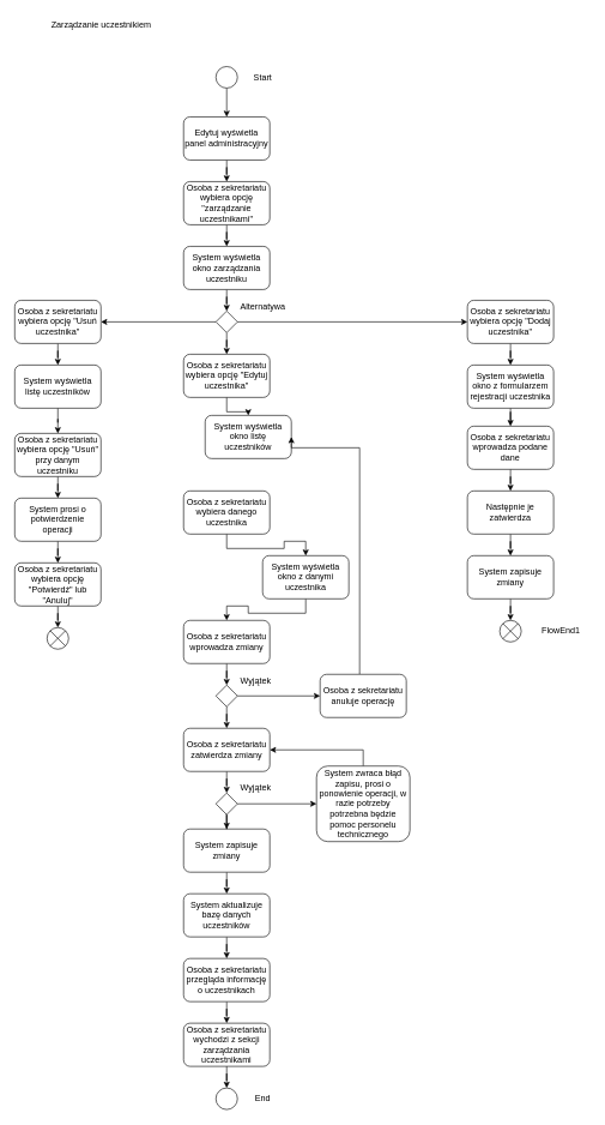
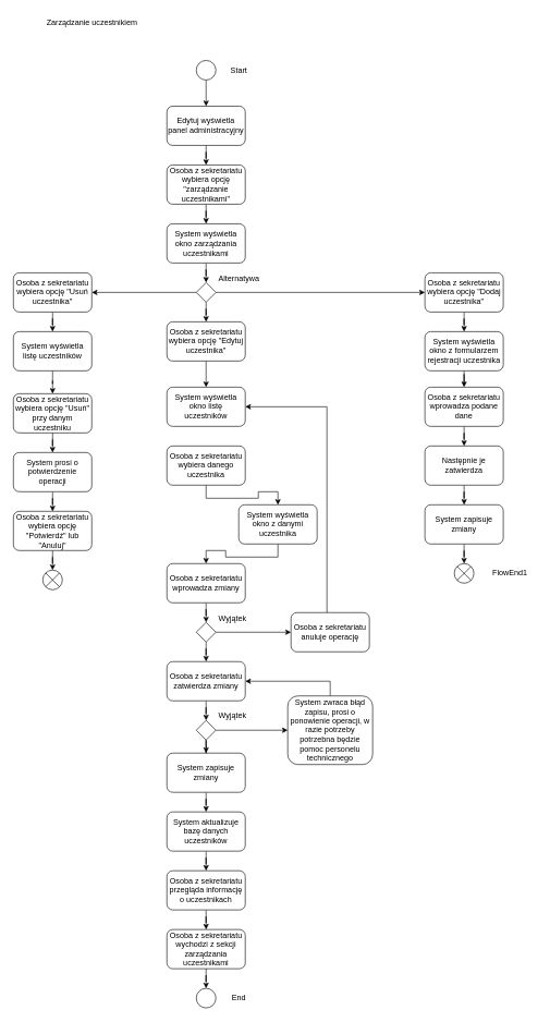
  <mxCell id="0" />
  <mxCell id="1" parent="0" />
  <mxCell id="2" value="Zarządzanie uczestnikiem" style="text;html=1;align=center;verticalAlign=middle;resizable=0;points=[];autosize=1;strokeColor=none;fillColor=none;" vertex="1" parent="1"><mxGeometry x="60" y="20" width="160" height="30" as="geometry" /></mxCell>
  <mxCell id="3" value="" style="edgeStyle=orthogonalEdgeStyle;rounded=0;orthogonalLoop=1;jettySize=auto;html=1;" edge="1" parent="1" source="4" target="11"><mxGeometry relative="1" as="geometry" /></mxCell>
  <mxCell id="4" value="Edytuj wyświetla panel administracyjny" style="rounded=1;whiteSpace=wrap;html=1;" vertex="1" parent="1"><mxGeometry x="255" y="162" width="120" height="60" as="geometry" /></mxCell>
  <mxCell id="5" value="" style="edgeStyle=orthogonalEdgeStyle;rounded=0;orthogonalLoop=1;jettySize=auto;html=1;" edge="1" parent="1" source="6" target="4"><mxGeometry relative="1" as="geometry" /></mxCell>
  <mxCell id="6" value="" style="ellipse;whiteSpace=wrap;html=1;aspect=fixed;" vertex="1" parent="1"><mxGeometry x="300" y="92" width="30" height="30" as="geometry" /></mxCell>
  <mxCell id="7" value="Start" style="text;html=1;align=center;verticalAlign=middle;resizable=0;points=[];autosize=1;strokeColor=none;fillColor=none;" vertex="1" parent="1"><mxGeometry x="340" y="92" width="50" height="30" as="geometry" /></mxCell>
  <mxCell id="8" value="" style="edgeStyle=orthogonalEdgeStyle;rounded=0;orthogonalLoop=1;jettySize=auto;html=1;" edge="1" parent="1" source="9" target="15"><mxGeometry relative="1" as="geometry" /></mxCell>
- <mxCell id="9" value="System wyświetla okno zarządzania uczestniku" style="rounded=1;whiteSpace=wrap;html=1;" vertex="1" parent="1"><mxGeometry x="255" y="342" width="120" height="60" as="geometry" /></mxCell>
+ <mxCell id="9" value="System wyświetla okno zarządzania uczestnikami" style="rounded=1;whiteSpace=wrap;html=1;" vertex="1" parent="1"><mxGeometry x="255" y="342" width="120" height="60" as="geometry" /></mxCell>
  <mxCell id="10" value="" style="edgeStyle=orthogonalEdgeStyle;rounded=0;orthogonalLoop=1;jettySize=auto;html=1;" edge="1" parent="1" source="11" target="9"><mxGeometry relative="1" as="geometry" /></mxCell>
  <mxCell id="11" value="Osoba z sekretariatu wybiera opcję &quot;zarządzanie uczestnikami&quot;" style="rounded=1;whiteSpace=wrap;html=1;" vertex="1" parent="1"><mxGeometry x="255" y="252" width="120" height="60" as="geometry" /></mxCell>
  <mxCell id="12" value="" style="edgeStyle=orthogonalEdgeStyle;rounded=0;orthogonalLoop=1;jettySize=auto;html=1;" edge="1" parent="1" source="15" target="18"><mxGeometry relative="1" as="geometry" /></mxCell>
  <mxCell id="13" style="edgeStyle=orthogonalEdgeStyle;rounded=0;orthogonalLoop=1;jettySize=auto;html=1;entryX=0;entryY=0.5;entryDx=0;entryDy=0;" edge="1" parent="1" source="15" target="51"><mxGeometry relative="1" as="geometry" /></mxCell>
  <mxCell id="14" style="edgeStyle=orthogonalEdgeStyle;rounded=0;orthogonalLoop=1;jettySize=auto;html=1;" edge="1" parent="1" source="15" target="63"><mxGeometry relative="1" as="geometry" /></mxCell>
  <mxCell id="15" value="" style="rhombus;whiteSpace=wrap;html=1;" vertex="1" parent="1"><mxGeometry x="300" y="432" width="30" height="30" as="geometry" /></mxCell>
  <mxCell id="16" value="Alternatywa" style="text;html=1;align=center;verticalAlign=middle;resizable=0;points=[];autosize=1;strokeColor=none;fillColor=none;" vertex="1" parent="1"><mxGeometry x="320" y="412" width="90" height="30" as="geometry" /></mxCell>
  <mxCell id="17" value="" style="edgeStyle=orthogonalEdgeStyle;rounded=0;orthogonalLoop=1;jettySize=auto;html=1;" edge="1" parent="1" source="18" target="19"><mxGeometry relative="1" as="geometry" /></mxCell>
  <mxCell id="18" value="Osoba z sekretariatu wybiera opcję &quot;Edytuj uczestnika&quot;" style="rounded=1;whiteSpace=wrap;html=1;" vertex="1" parent="1"><mxGeometry x="255" y="492" width="120" height="60" as="geometry" /></mxCell>
- <mxCell id="19" value="System wyświetla okno listę uczestników" style="rounded=1;whiteSpace=wrap;html=1;" vertex="1" parent="1"><mxGeometry x="285" y="577" width="120" height="60" as="geometry" /></mxCell>
+ <mxCell id="19" value="System wyświetla okno listę uczestników" style="rounded=1;whiteSpace=wrap;html=1;" vertex="1" parent="1"><mxGeometry x="255" y="592" width="120" height="60" as="geometry" /></mxCell>
  <mxCell id="20" value="" style="edgeStyle=orthogonalEdgeStyle;rounded=0;orthogonalLoop=1;jettySize=auto;html=1;" edge="1" parent="1" source="21" target="38"><mxGeometry relative="1" as="geometry" /></mxCell>
  <mxCell id="21" value="Osoba z sekretariatu zatwierdza zmiany" style="rounded=1;whiteSpace=wrap;html=1;" vertex="1" parent="1"><mxGeometry x="255" y="1012" width="120" height="60" as="geometry" /></mxCell>
  <mxCell id="22" value="" style="edgeStyle=orthogonalEdgeStyle;rounded=0;orthogonalLoop=1;jettySize=auto;html=1;" edge="1" parent="1" source="23" target="27"><mxGeometry relative="1" as="geometry" /></mxCell>
  <mxCell id="23" value="Osoba z sekretariatu wybiera danego uczestnika" style="rounded=1;whiteSpace=wrap;html=1;" vertex="1" parent="1"><mxGeometry x="255" y="682" width="120" height="60" as="geometry" /></mxCell>
  <mxCell id="24" value="" style="edgeStyle=orthogonalEdgeStyle;rounded=0;orthogonalLoop=1;jettySize=auto;html=1;" edge="1" parent="1" source="25" target="30"><mxGeometry relative="1" as="geometry" /></mxCell>
  <mxCell id="25" value="Osoba z sekretariatu wprowadza zmiany" style="rounded=1;whiteSpace=wrap;html=1;" vertex="1" parent="1"><mxGeometry x="255" y="862" width="120" height="60" as="geometry" /></mxCell>
  <mxCell id="26" value="" style="edgeStyle=orthogonalEdgeStyle;rounded=0;orthogonalLoop=1;jettySize=auto;html=1;" edge="1" parent="1" source="27" target="25"><mxGeometry relative="1" as="geometry" /></mxCell>
  <mxCell id="27" value="System wyświetla okno z danymi uczestnika" style="rounded=1;whiteSpace=wrap;html=1;" vertex="1" parent="1"><mxGeometry x="365" y="772" width="120" height="60" as="geometry" /></mxCell>
  <mxCell id="28" value="" style="edgeStyle=orthogonalEdgeStyle;rounded=0;orthogonalLoop=1;jettySize=auto;html=1;" edge="1" parent="1" source="30" target="21"><mxGeometry relative="1" as="geometry" /></mxCell>
  <mxCell id="29" value="" style="edgeStyle=orthogonalEdgeStyle;rounded=0;orthogonalLoop=1;jettySize=auto;html=1;" edge="1" parent="1" source="30" target="49"><mxGeometry relative="1" as="geometry" /></mxCell>
  <mxCell id="30" value="" style="rhombus;whiteSpace=wrap;html=1;" vertex="1" parent="1"><mxGeometry x="300" y="952" width="30" height="30" as="geometry" /></mxCell>
  <mxCell id="31" value="Wyjątek" style="text;html=1;align=center;verticalAlign=middle;resizable=0;points=[];autosize=1;strokeColor=none;fillColor=none;" vertex="1" parent="1"><mxGeometry x="320" y="932" width="70" height="30" as="geometry" /></mxCell>
  <mxCell id="32" value="" style="edgeStyle=orthogonalEdgeStyle;rounded=0;orthogonalLoop=1;jettySize=auto;html=1;" edge="1" parent="1" source="33" target="44"><mxGeometry relative="1" as="geometry" /></mxCell>
  <mxCell id="33" value="Osoba z sekretariatu wychodzi z sekcji zarządzania uczestnikami" style="rounded=1;whiteSpace=wrap;html=1;" vertex="1" parent="1"><mxGeometry x="255" y="1422" width="120" height="60" as="geometry" /></mxCell>
  <mxCell id="34" value="" style="edgeStyle=orthogonalEdgeStyle;rounded=0;orthogonalLoop=1;jettySize=auto;html=1;" edge="1" parent="1" source="35" target="43"><mxGeometry relative="1" as="geometry" /></mxCell>
  <mxCell id="35" value="System zapisuje zmiany" style="rounded=1;whiteSpace=wrap;html=1;" vertex="1" parent="1"><mxGeometry x="255" y="1152" width="120" height="60" as="geometry" /></mxCell>
  <mxCell id="36" value="" style="edgeStyle=orthogonalEdgeStyle;rounded=0;orthogonalLoop=1;jettySize=auto;html=1;" edge="1" parent="1" source="38" target="35"><mxGeometry relative="1" as="geometry" /></mxCell>
  <mxCell id="37" value="" style="edgeStyle=orthogonalEdgeStyle;rounded=0;orthogonalLoop=1;jettySize=auto;html=1;" edge="1" parent="1" source="38" target="47"><mxGeometry relative="1" as="geometry" /></mxCell>
  <mxCell id="38" value="" style="rhombus;whiteSpace=wrap;html=1;" vertex="1" parent="1"><mxGeometry x="300" y="1102" width="30" height="30" as="geometry" /></mxCell>
  <mxCell id="39" value="Wyjątek" style="text;html=1;align=center;verticalAlign=middle;resizable=0;points=[];autosize=1;strokeColor=none;fillColor=none;" vertex="1" parent="1"><mxGeometry x="320" y="1080" width="70" height="30" as="geometry" /></mxCell>
  <mxCell id="40" value="" style="edgeStyle=orthogonalEdgeStyle;rounded=0;orthogonalLoop=1;jettySize=auto;html=1;" edge="1" parent="1" source="41" target="33"><mxGeometry relative="1" as="geometry" /></mxCell>
  <mxCell id="41" value="Osoba z sekretariatu przegląda informację o uczestnikach" style="rounded=1;whiteSpace=wrap;html=1;" vertex="1" parent="1"><mxGeometry x="255" y="1332" width="120" height="60" as="geometry" /></mxCell>
  <mxCell id="42" value="" style="edgeStyle=orthogonalEdgeStyle;rounded=0;orthogonalLoop=1;jettySize=auto;html=1;" edge="1" parent="1" source="43" target="41"><mxGeometry relative="1" as="geometry" /></mxCell>
  <mxCell id="43" value="System aktualizuje bazę danych uczestników" style="rounded=1;whiteSpace=wrap;html=1;" vertex="1" parent="1"><mxGeometry x="255" y="1242" width="120" height="60" as="geometry" /></mxCell>
  <mxCell id="44" value="" style="ellipse;whiteSpace=wrap;html=1;aspect=fixed;" vertex="1" parent="1"><mxGeometry x="300" y="1512" width="30" height="30" as="geometry" /></mxCell>
  <mxCell id="45" value="End" style="text;html=1;align=center;verticalAlign=middle;resizable=0;points=[];autosize=1;strokeColor=none;fillColor=none;" vertex="1" parent="1"><mxGeometry x="345" y="1512" width="40" height="30" as="geometry" /></mxCell>
  <mxCell id="46" style="edgeStyle=orthogonalEdgeStyle;rounded=0;orthogonalLoop=1;jettySize=auto;html=1;" edge="1" parent="1" source="47" target="21"><mxGeometry relative="1" as="geometry"><Array as="points"><mxPoint x="505" y="1042" /></Array></mxGeometry></mxCell>
  <mxCell id="47" value="System zwraca błąd zapisu, prosi o ponowienie operacji, w razie potrzeby potrzebna będzie pomoc personelu technicznego" style="rounded=1;whiteSpace=wrap;html=1;" vertex="1" parent="1"><mxGeometry x="440" y="1064.5" width="130" height="105" as="geometry" /></mxCell>
  <mxCell id="48" style="edgeStyle=orthogonalEdgeStyle;rounded=0;orthogonalLoop=1;jettySize=auto;html=1;entryX=1;entryY=0.5;entryDx=0;entryDy=0;" edge="1" parent="1" source="49" target="19"><mxGeometry relative="1" as="geometry"><Array as="points"><mxPoint x="500" y="622" /></Array></mxGeometry></mxCell>
  <mxCell id="49" value="Osoba z sekretariatu anuluje operację" style="rounded=1;whiteSpace=wrap;html=1;" vertex="1" parent="1"><mxGeometry x="445" y="937" width="120" height="60" as="geometry" /></mxCell>
  <mxCell id="50" value="" style="edgeStyle=orthogonalEdgeStyle;rounded=0;orthogonalLoop=1;jettySize=auto;html=1;" edge="1" parent="1" source="51" target="57"><mxGeometry relative="1" as="geometry" /></mxCell>
  <mxCell id="51" value="Osoba z sekretariatu wybiera opcję &quot;Dodaj uczestnika&quot;" style="rounded=1;whiteSpace=wrap;html=1;" vertex="1" parent="1"><mxGeometry x="650" y="417" width="120" height="60" as="geometry" /></mxCell>
  <mxCell id="52" value="" style="edgeStyle=orthogonalEdgeStyle;rounded=0;orthogonalLoop=1;jettySize=auto;html=1;" edge="1" parent="1" source="53" target="59"><mxGeometry relative="1" as="geometry" /></mxCell>
  <mxCell id="53" value="Następnie je zatwierdza" style="rounded=1;whiteSpace=wrap;html=1;" vertex="1" parent="1"><mxGeometry x="650" y="682" width="120" height="60" as="geometry" /></mxCell>
  <mxCell id="54" value="" style="edgeStyle=orthogonalEdgeStyle;rounded=0;orthogonalLoop=1;jettySize=auto;html=1;" edge="1" parent="1" source="55" target="53"><mxGeometry relative="1" as="geometry" /></mxCell>
  <mxCell id="55" value="Osoba z sekretariatu wprowadza podane dane" style="rounded=1;whiteSpace=wrap;html=1;" vertex="1" parent="1"><mxGeometry x="650" y="592" width="120" height="60" as="geometry" /></mxCell>
  <mxCell id="56" value="" style="edgeStyle=orthogonalEdgeStyle;rounded=0;orthogonalLoop=1;jettySize=auto;html=1;" edge="1" parent="1" source="57" target="55"><mxGeometry relative="1" as="geometry" /></mxCell>
  <mxCell id="57" value="System wyświetla okno z formularzem rejestracji uczestnika" style="rounded=1;whiteSpace=wrap;html=1;" vertex="1" parent="1"><mxGeometry x="650" y="507" width="120" height="60" as="geometry" /></mxCell>
  <mxCell id="58" value="" style="edgeStyle=orthogonalEdgeStyle;rounded=0;orthogonalLoop=1;jettySize=auto;html=1;" edge="1" parent="1" source="59" target="60"><mxGeometry relative="1" as="geometry" /></mxCell>
  <mxCell id="59" value="System zapisuje zmiany" style="rounded=1;whiteSpace=wrap;html=1;" vertex="1" parent="1"><mxGeometry x="650" y="772" width="120" height="60" as="geometry" /></mxCell>
  <mxCell id="60" value="" style="shape=sumEllipse;perimeter=ellipsePerimeter;whiteSpace=wrap;html=1;backgroundOutline=1;" vertex="1" parent="1"><mxGeometry x="695" y="862" width="30" height="30" as="geometry" /></mxCell>
  <mxCell id="61" value="FlowEnd1" style="text;html=1;align=center;verticalAlign=middle;resizable=0;points=[];autosize=1;strokeColor=none;fillColor=none;" vertex="1" parent="1"><mxGeometry x="740" y="862" width="80" height="30" as="geometry" /></mxCell>
  <mxCell id="62" value="" style="edgeStyle=orthogonalEdgeStyle;rounded=0;orthogonalLoop=1;jettySize=auto;html=1;" edge="1" parent="1" source="63" target="67"><mxGeometry relative="1" as="geometry" /></mxCell>
  <mxCell id="63" value="Osoba z sekretariatu wybiera opcję &quot;Usuń uczestnika&quot;" style="rounded=1;whiteSpace=wrap;html=1;" vertex="1" parent="1"><mxGeometry x="20" y="417" width="120" height="60" as="geometry" /></mxCell>
  <mxCell id="64" value="" style="edgeStyle=orthogonalEdgeStyle;rounded=0;orthogonalLoop=1;jettySize=auto;html=1;" edge="1" parent="1" source="65" target="72"><mxGeometry relative="1" as="geometry" /></mxCell>
  <mxCell id="65" value="Osoba z sekretariatu wybiera opcję &quot;Potwierdź&quot; lub &quot;Anuluj&quot;" style="rounded=1;whiteSpace=wrap;html=1;" vertex="1" parent="1"><mxGeometry x="20" y="782" width="120" height="60" as="geometry" /></mxCell>
  <mxCell id="66" value="" style="edgeStyle=orthogonalEdgeStyle;rounded=0;orthogonalLoop=1;jettySize=auto;html=1;" edge="1" parent="1" source="67" target="71"><mxGeometry relative="1" as="geometry" /></mxCell>
  <mxCell id="67" value="System wyświetla listę uczestników" style="rounded=1;whiteSpace=wrap;html=1;" vertex="1" parent="1"><mxGeometry x="20" y="507" width="120" height="60" as="geometry" /></mxCell>
  <mxCell id="68" value="" style="edgeStyle=orthogonalEdgeStyle;rounded=0;orthogonalLoop=1;jettySize=auto;html=1;" edge="1" parent="1" source="69" target="65"><mxGeometry relative="1" as="geometry" /></mxCell>
  <mxCell id="69" value="System prosi o potwierdzenie operacji" style="rounded=1;whiteSpace=wrap;html=1;" vertex="1" parent="1"><mxGeometry x="20" y="692" width="120" height="60" as="geometry" /></mxCell>
  <mxCell id="70" value="" style="edgeStyle=orthogonalEdgeStyle;rounded=0;orthogonalLoop=1;jettySize=auto;html=1;" edge="1" parent="1" source="71" target="69"><mxGeometry relative="1" as="geometry" /></mxCell>
  <mxCell id="71" value="Osoba z sekretariatu wybiera opcję &quot;Usuń&quot; przy danym uczestniku" style="rounded=1;whiteSpace=wrap;html=1;" vertex="1" parent="1"><mxGeometry x="20" y="602" width="120" height="60" as="geometry" /></mxCell>
  <mxCell id="72" value="" style="shape=sumEllipse;perimeter=ellipsePerimeter;whiteSpace=wrap;html=1;backgroundOutline=1;" vertex="1" parent="1"><mxGeometry x="65" y="872" width="30" height="30" as="geometry" /></mxCell>
